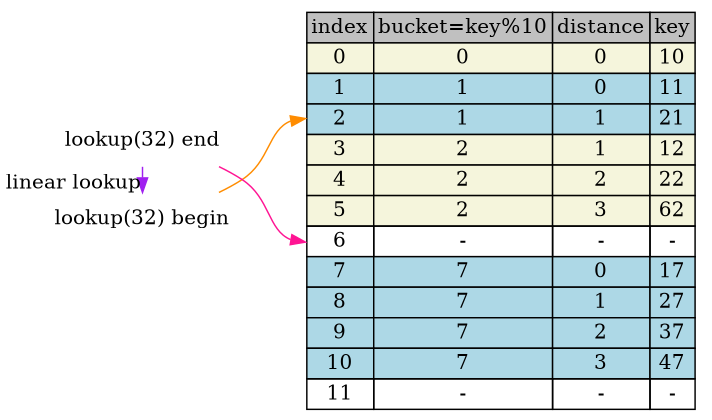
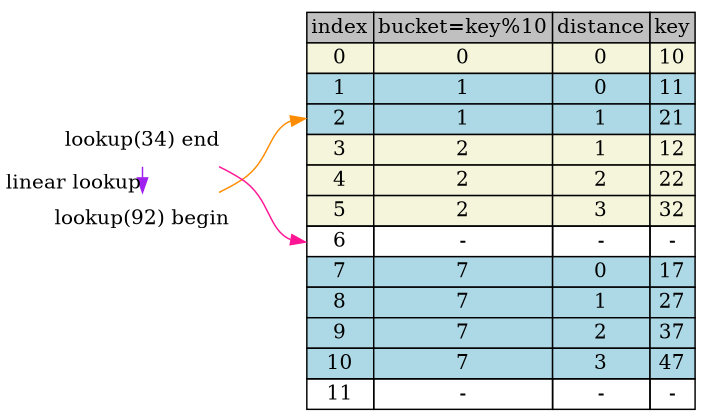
  digraph {
    rankdir=LR
    node [shape=plaintext]
-   "lookup(32) begin"
-   "lookup(32) end"
-   n3 [label=<         <TABLE BORDER="0" CELLBORDER="1" CELLSPACING="0">             <TR>                 <TD BGCOLOR="grey">index</TD>                 <TD BGCOLOR="grey">bucket=key%10</TD>                 <TD BGCOLOR="grey">distance</TD>                 <TD BGCOLOR="grey">key</TD>             </TR>                        <TR>                 <TD BGCOLOR="beige">0</TD>                 <TD BGCOLOR="beige">0</TD>                 <TD BGCOLOR="beige">0</TD>                 <TD BGCOLOR="beige">10</TD>             </TR>                        <TR>                 <TD BGCOLOR="lightblue">1</TD>                 <TD BGCOLOR="lightblue">1</TD>                 <TD BGCOLOR="lightblue">0</TD>                 <TD BGCOLOR="lightblue">11</TD>             </TR>                        <TR>                 <TD BGCOLOR="lightblue" PORT="i2">2</TD>                 <TD BGCOLOR="lightblue">1</TD>                 <TD BGCOLOR="lightblue">1</TD>                 <TD BGCOLOR="lightblue">21</TD>             </TR>                        <TR>                 <TD BGCOLOR="beige" PORT="i3">3</TD>                 <TD BGCOLOR="beige">2</TD>                 <TD BGCOLOR="beige">1</TD>                 <TD BGCOLOR="beige">12</TD>             </TR>                        <TR>                 <TD BGCOLOR="beige">4</TD>                 <TD BGCOLOR="beige">2</TD>                 <TD BGCOLOR="beige">2</TD>                 <TD BGCOLOR="beige">22</TD>             </TR>                        <TR>                 <TD BGCOLOR="beige">5</TD>                 <TD BGCOLOR="beige">2</TD>                 <TD BGCOLOR="beige">3</TD>                 <TD BGCOLOR="beige">62</TD>             </TR>                        <TR>                 <TD  PORT="i6">6</TD>                 <TD >-</TD>                 <TD >-</TD>                 <TD >-</TD>             </TR>                        <TR>                 <TD BGCOLOR="lightblue">7</TD>                 <TD BGCOLOR="lightblue">7</TD>                 <TD BGCOLOR="lightblue">0</TD>                 <TD BGCOLOR="lightblue">17</TD>             </TR>                        <TR>                 <TD BGCOLOR="lightblue">8</TD>                 <TD BGCOLOR="lightblue">7</TD>                 <TD BGCOLOR="lightblue">1</TD>                 <TD BGCOLOR="lightblue">27</TD>             </TR>                        <TR>                 <TD BGCOLOR="lightblue">9</TD>                 <TD BGCOLOR="lightblue">7</TD>                 <TD BGCOLOR="lightblue">2</TD>                 <TD BGCOLOR="lightblue">37</TD>             </TR>                        <TR>                 <TD BGCOLOR="lightblue">10</TD>                 <TD BGCOLOR="lightblue">7</TD>                 <TD BGCOLOR="lightblue">3</TD>                 <TD BGCOLOR="lightblue">47</TD>             </TR>                        <TR>                 <TD>11</TD>                 <TD >-</TD>                 <TD >-</TD>                 <TD >-</TD>             </TR>                   </TABLE>     >]
+   "lookup(32) begin" [label="lookup(92) begin"]
+   "lookup(32) end" [label="lookup(34) end"]
+   n3 [label=<         <TABLE BORDER="0" CELLBORDER="1" CELLSPACING="0">             <TR>                 <TD BGCOLOR="grey">index</TD>                 <TD BGCOLOR="grey">bucket=key%10</TD>                 <TD BGCOLOR="grey">distance</TD>                 <TD BGCOLOR="grey">key</TD>             </TR>                        <TR>                 <TD BGCOLOR="beige">0</TD>                 <TD BGCOLOR="beige">0</TD>                 <TD BGCOLOR="beige">0</TD>                 <TD BGCOLOR="beige">10</TD>             </TR>                        <TR>                 <TD BGCOLOR="lightblue">1</TD>                 <TD BGCOLOR="lightblue">1</TD>                 <TD BGCOLOR="lightblue">0</TD>                 <TD BGCOLOR="lightblue">11</TD>             </TR>                        <TR>                 <TD BGCOLOR="lightblue" PORT="i2">2</TD>                 <TD BGCOLOR="lightblue">1</TD>                 <TD BGCOLOR="lightblue">1</TD>                 <TD BGCOLOR="lightblue">21</TD>             </TR>                        <TR>                 <TD BGCOLOR="beige" PORT="i3">3</TD>                 <TD BGCOLOR="beige">2</TD>                 <TD BGCOLOR="beige">1</TD>                 <TD BGCOLOR="beige">12</TD>             </TR>                        <TR>                 <TD BGCOLOR="beige">4</TD>                 <TD BGCOLOR="beige">2</TD>                 <TD BGCOLOR="beige">2</TD>                 <TD BGCOLOR="beige">22</TD>             </TR>                        <TR>                 <TD BGCOLOR="beige">5</TD>                 <TD BGCOLOR="beige">2</TD>                 <TD BGCOLOR="beige">3</TD>                 <TD BGCOLOR="beige">32</TD>             </TR>                        <TR>                 <TD  PORT="i6">6</TD>                 <TD >-</TD>                 <TD >-</TD>                 <TD >-</TD>             </TR>                        <TR>                 <TD BGCOLOR="lightblue">7</TD>                 <TD BGCOLOR="lightblue">7</TD>                 <TD BGCOLOR="lightblue">0</TD>                 <TD BGCOLOR="lightblue">17</TD>             </TR>                        <TR>                 <TD BGCOLOR="lightblue">8</TD>                 <TD BGCOLOR="lightblue">7</TD>                 <TD BGCOLOR="lightblue">1</TD>                 <TD BGCOLOR="lightblue">27</TD>             </TR>                        <TR>                 <TD BGCOLOR="lightblue">9</TD>                 <TD BGCOLOR="lightblue">7</TD>                 <TD BGCOLOR="lightblue">2</TD>                 <TD BGCOLOR="lightblue">37</TD>             </TR>                        <TR>                 <TD BGCOLOR="lightblue">10</TD>                 <TD BGCOLOR="lightblue">7</TD>                 <TD BGCOLOR="lightblue">3</TD>                 <TD BGCOLOR="lightblue">47</TD>             </TR>                        <TR>                 <TD>11</TD>                 <TD >-</TD>                 <TD >-</TD>                 <TD >-</TD>             </TR>                   </TABLE>     >]
    subgraph sub_1 {
      rank=same
      "lookup(32) begin"
      "lookup(32) end"
    }
    "lookup(32) begin" -> n3 [color=darkorange headport=i2]
    "lookup(32) end" -> "lookup(32) begin" [color=purple xlabel="linear lookup"]
    "lookup(32) end" -> n3 [color=deeppink headport=i6]
  }
